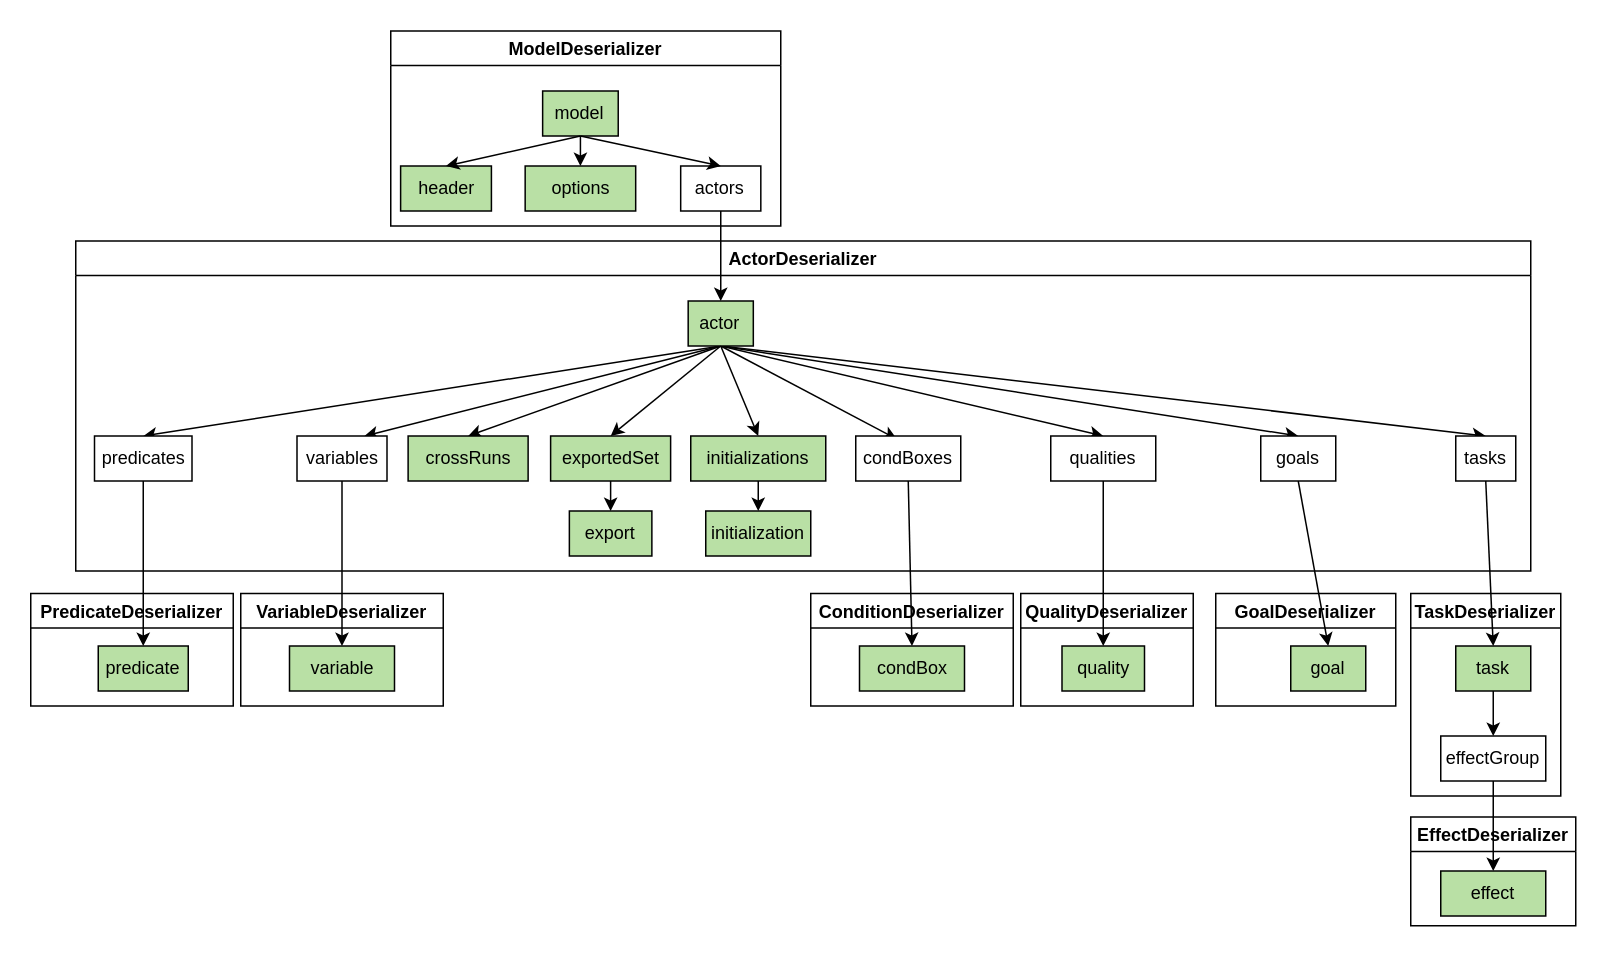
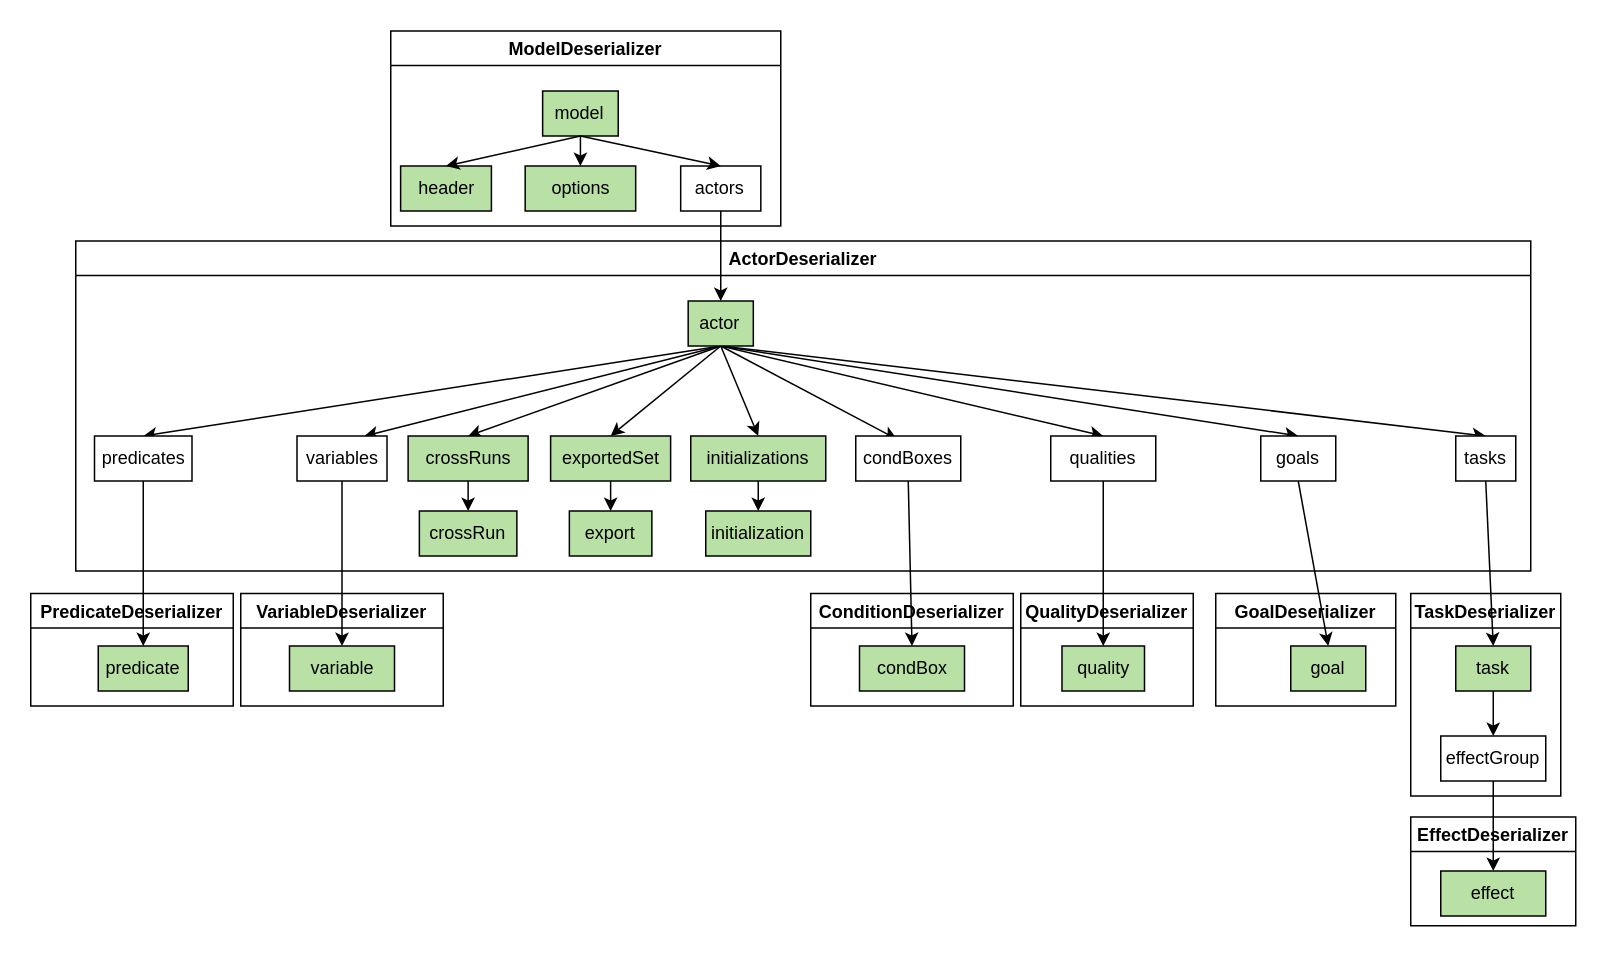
  <mxCell id="0" />
  <mxCell id="1" parent="0" />
  <mxCell id="2" value="" style="endArrow=classic;html=1;rounded=0;exitX=0.5;exitY=1;exitDx=0;exitDy=0;entryX=0.5;entryY=0;entryDx=0;entryDy=0;" edge="1" parent="1" source="11" target="33"><mxGeometry width="50" height="50" relative="1" as="geometry"><mxPoint x="410" y="350" as="sourcePoint" /><mxPoint x="460" y="300" as="targetPoint" /></mxGeometry></mxCell>
  <mxCell id="3" value="" style="endArrow=classic;html=1;rounded=0;exitX=0.5;exitY=1;exitDx=0;exitDy=0;entryX=0.5;entryY=0;entryDx=0;entryDy=0;" edge="1" parent="1" source="32" target="47"><mxGeometry width="50" height="50" relative="1" as="geometry"><mxPoint x="240" y="280" as="sourcePoint" /><mxPoint x="240" y="310" as="targetPoint" /></mxGeometry></mxCell>
  <mxCell id="4" value="" style="endArrow=classic;html=1;rounded=0;exitX=0.5;exitY=1;exitDx=0;exitDy=0;entryX=0.5;entryY=0;entryDx=0;entryDy=0;" edge="1" parent="1" source="31" target="45"><mxGeometry width="50" height="50" relative="1" as="geometry"><mxPoint x="360" y="280" as="sourcePoint" /><mxPoint x="360" y="310" as="targetPoint" /></mxGeometry></mxCell>
  <mxCell id="5" value="" style="endArrow=classic;html=1;rounded=0;entryX=0.5;entryY=0;entryDx=0;entryDy=0;exitX=0.5;exitY=1;exitDx=0;exitDy=0;" edge="1" parent="1" source="39" target="49"><mxGeometry width="50" height="50" relative="1" as="geometry"><mxPoint x="645" y="320" as="sourcePoint" /><mxPoint x="840" y="310" as="targetPoint" /></mxGeometry></mxCell>
  <mxCell id="6" value="" style="endArrow=classic;html=1;rounded=0;exitX=0.5;exitY=1;exitDx=0;exitDy=0;entryX=0.5;entryY=0;entryDx=0;entryDy=0;" edge="1" parent="1" source="41" target="51"><mxGeometry width="50" height="50" relative="1" as="geometry"><mxPoint x="960" y="280" as="sourcePoint" /><mxPoint x="960" y="310" as="targetPoint" /></mxGeometry></mxCell>
  <mxCell id="7" value="" style="endArrow=classic;html=1;rounded=0;exitX=0.5;exitY=1;exitDx=0;exitDy=0;entryX=0.5;entryY=0;entryDx=0;entryDy=0;" edge="1" parent="1" source="42" target="53"><mxGeometry width="50" height="50" relative="1" as="geometry"><mxPoint x="1080" y="280" as="sourcePoint" /><mxPoint x="1080" y="310" as="targetPoint" /></mxGeometry></mxCell>
  <mxCell id="8" value="" style="endArrow=classic;html=1;rounded=0;exitX=0.5;exitY=1;exitDx=0;exitDy=0;entryX=0.5;entryY=0;entryDx=0;entryDy=0;" edge="1" parent="1" source="43" target="55"><mxGeometry width="50" height="50" relative="1" as="geometry"><mxPoint x="1200" y="280" as="sourcePoint" /><mxPoint x="1200" y="310" as="targetPoint" /></mxGeometry></mxCell>
  <mxCell id="9" value="" style="group" connectable="0" vertex="1" parent="1"><mxGeometry x="200" y="20" width="370" height="130" as="geometry" /></mxCell>
  <mxCell id="10" value="ModelDeserializer" style="swimlane;" vertex="1" parent="9"><mxGeometry x="60" width="260" height="130" as="geometry" /></mxCell>
  <mxCell id="11" value="actors" style="rounded=0;whiteSpace=wrap;html=1;" vertex="1" parent="10"><mxGeometry x="193.29" y="90" width="53.42" height="30" as="geometry" /></mxCell>
  <mxCell id="12" value="header" style="rounded=0;whiteSpace=wrap;html=1;fillColor=#B9E0A5;" vertex="1" parent="10"><mxGeometry x="6.58" y="90" width="60.53" height="30" as="geometry" /></mxCell>
  <mxCell id="13" value="options" style="rounded=0;whiteSpace=wrap;html=1;fillColor=#B9E0A5;" vertex="1" parent="10"><mxGeometry x="89.61" y="90" width="73.68" height="30" as="geometry" /></mxCell>
  <mxCell id="14" value="model" style="rounded=0;whiteSpace=wrap;html=1;fillColor=#B9E0A5;" vertex="1" parent="10"><mxGeometry x="101.26" y="40" width="50.39" height="30" as="geometry" /></mxCell>
  <mxCell id="15" value="" style="endArrow=classic;html=1;rounded=0;entryX=0.5;entryY=0;entryDx=0;entryDy=0;exitX=0.5;exitY=1;exitDx=0;exitDy=0;" edge="1" parent="10" source="14" target="12"><mxGeometry width="50" height="50" relative="1" as="geometry"><mxPoint x="204.474" y="320" as="sourcePoint" /><mxPoint x="253.158" y="270" as="targetPoint" /></mxGeometry></mxCell>
  <mxCell id="16" value="" style="endArrow=classic;html=1;rounded=0;exitX=0.5;exitY=1;exitDx=0;exitDy=0;" edge="1" parent="10" source="14" target="13"><mxGeometry width="50" height="50" relative="1" as="geometry"><mxPoint x="268.737" y="110" as="sourcePoint" /><mxPoint x="155.789" y="150" as="targetPoint" /></mxGeometry></mxCell>
  <mxCell id="17" value="" style="endArrow=classic;html=1;rounded=0;exitX=0.5;exitY=1;exitDx=0;exitDy=0;entryX=0.5;entryY=0;entryDx=0;entryDy=0;" edge="1" parent="10" source="14" target="11"><mxGeometry width="50" height="50" relative="1" as="geometry"><mxPoint x="204.474" y="100" as="sourcePoint" /><mxPoint x="193" y="93" as="targetPoint" /></mxGeometry></mxCell>
  <mxCell id="18" value="ActorDeserializer" style="swimlane;fillColor=none;" vertex="1" parent="1"><mxGeometry x="50" y="160" width="970" height="220" as="geometry" /></mxCell>
  <mxCell id="19" value="" style="endArrow=classic;html=1;rounded=0;exitX=0.5;exitY=1;exitDx=0;exitDy=0;entryX=0.5;entryY=0;entryDx=0;entryDy=0;" edge="1" parent="18" source="40" target="38"><mxGeometry width="50" height="50" relative="1" as="geometry"><mxPoint x="700" y="120" as="sourcePoint" /><mxPoint x="700" y="150" as="targetPoint" /></mxGeometry></mxCell>
  <mxCell id="20" value="" style="endArrow=classic;html=1;rounded=0;exitX=0.5;exitY=1;exitDx=0;exitDy=0;entryX=0.5;entryY=0;entryDx=0;entryDy=0;" edge="1" parent="18" source="33" target="32"><mxGeometry width="50" height="50" relative="1" as="geometry"><mxPoint x="530" y="70" as="sourcePoint" /><mxPoint x="530" y="100" as="targetPoint" /></mxGeometry></mxCell>
  <mxCell id="21" value="" style="endArrow=classic;html=1;rounded=0;exitX=0.5;exitY=1;exitDx=0;exitDy=0;entryX=0.75;entryY=0;entryDx=0;entryDy=0;" edge="1" parent="18" source="33" target="31"><mxGeometry width="50" height="50" relative="1" as="geometry"><mxPoint x="640" y="110" as="sourcePoint" /><mxPoint x="340" y="140" as="targetPoint" /></mxGeometry></mxCell>
  <mxCell id="22" value="" style="endArrow=classic;html=1;rounded=0;exitX=0.5;exitY=1;exitDx=0;exitDy=0;entryX=0.5;entryY=0;entryDx=0;entryDy=0;" edge="1" parent="18" source="33" target="40"><mxGeometry width="50" height="50" relative="1" as="geometry"><mxPoint x="573" y="120" as="sourcePoint" /><mxPoint x="500" y="180" as="targetPoint" /></mxGeometry></mxCell>
  <mxCell id="23" value="" style="endArrow=classic;html=1;rounded=0;exitX=0.5;exitY=1;exitDx=0;exitDy=0;entryX=0.391;entryY=0.067;entryDx=0;entryDy=0;entryPerimeter=0;" edge="1" parent="18" source="33" target="39"><mxGeometry width="50" height="50" relative="1" as="geometry"><mxPoint x="590" y="110" as="sourcePoint" /><mxPoint x="637" y="170" as="targetPoint" /></mxGeometry></mxCell>
  <mxCell id="24" value="" style="endArrow=classic;html=1;rounded=0;entryX=0.5;entryY=0;entryDx=0;entryDy=0;exitX=0.5;exitY=1;exitDx=0;exitDy=0;" edge="1" parent="18" source="33" target="42"><mxGeometry width="50" height="50" relative="1" as="geometry"><mxPoint x="640" y="90" as="sourcePoint" /><mxPoint x="925" y="150" as="targetPoint" /></mxGeometry></mxCell>
  <mxCell id="25" value="" style="endArrow=classic;html=1;rounded=0;entryX=0.5;entryY=0;entryDx=0;entryDy=0;exitX=0.5;exitY=1;exitDx=0;exitDy=0;" edge="1" parent="18" source="33" target="41"><mxGeometry width="50" height="50" relative="1" as="geometry"><mxPoint x="500" y="70" as="sourcePoint" /><mxPoint x="815" y="162" as="targetPoint" /></mxGeometry></mxCell>
  <mxCell id="26" value="" style="endArrow=classic;html=1;rounded=0;entryX=0.5;entryY=0;entryDx=0;entryDy=0;exitX=0.5;exitY=1;exitDx=0;exitDy=0;" edge="1" parent="18" source="33" target="43"><mxGeometry width="50" height="50" relative="1" as="geometry"><mxPoint x="910" y="120" as="sourcePoint" /><mxPoint x="1317" y="180" as="targetPoint" /></mxGeometry></mxCell>
+ <mxCell id="27" value="" style="endArrow=classic;html=1;rounded=0;exitX=0.5;exitY=1;exitDx=0;exitDy=0;entryX=0.5;entryY=0;entryDx=0;entryDy=0;" edge="1" parent="18" source="29" target="30"><mxGeometry width="50" height="50" relative="1" as="geometry"><mxPoint x="460" y="120" as="sourcePoint" /><mxPoint x="460" y="150" as="targetPoint" /></mxGeometry></mxCell>
  <mxCell id="28" value="" style="endArrow=classic;html=1;rounded=0;exitX=0.5;exitY=1;exitDx=0;exitDy=0;entryX=0.5;entryY=0;entryDx=0;entryDy=0;" edge="1" parent="18" source="33" target="29"><mxGeometry width="50" height="50" relative="1" as="geometry"><mxPoint x="645" y="90" as="sourcePoint" /><mxPoint x="430" y="120" as="targetPoint" /></mxGeometry></mxCell>
  <mxCell id="29" value="crossRuns" style="rounded=0;whiteSpace=wrap;html=1;fillColor=#B9E0A5;" vertex="1" parent="18"><mxGeometry x="221.58" y="130" width="80" height="30" as="geometry" /></mxCell>
+ <mxCell id="30" value="crossRun" style="rounded=0;whiteSpace=wrap;html=1;fillColor=#B9E0A5;" vertex="1" parent="18"><mxGeometry x="229.08" y="180" width="65" height="30" as="geometry" /></mxCell>
  <mxCell id="31" value="variables" style="rounded=0;whiteSpace=wrap;html=1;" vertex="1" parent="18"><mxGeometry x="147.5" y="130" width="60" height="30" as="geometry" /></mxCell>
  <mxCell id="32" value="predicates" style="rounded=0;whiteSpace=wrap;html=1;" vertex="1" parent="18"><mxGeometry x="12.5" y="130" width="65" height="30" as="geometry" /></mxCell>
  <mxCell id="33" value="actor" style="rounded=0;whiteSpace=wrap;html=1;fillColor=#B9E0A5;" vertex="1" parent="18"><mxGeometry x="408.29" y="40" width="43.42" height="30" as="geometry" /></mxCell>
  <mxCell id="34" value="exportedSet" style="rounded=0;whiteSpace=wrap;html=1;fillColor=#B9E0A5;" vertex="1" parent="18"><mxGeometry x="316.58" y="130" width="80" height="30" as="geometry" /></mxCell>
  <mxCell id="35" value="" style="endArrow=classic;html=1;rounded=0;exitX=0.5;exitY=1;exitDx=0;exitDy=0;entryX=0.5;entryY=0;entryDx=0;entryDy=0;" edge="1" parent="18" source="34" target="37"><mxGeometry width="50" height="50" relative="1" as="geometry"><mxPoint x="580" y="120" as="sourcePoint" /><mxPoint x="580" y="150" as="targetPoint" /></mxGeometry></mxCell>
  <mxCell id="36" value="" style="endArrow=classic;html=1;rounded=0;exitX=0.5;exitY=1;exitDx=0;exitDy=0;entryX=0.5;entryY=0;entryDx=0;entryDy=0;" edge="1" parent="18" source="33" target="34"><mxGeometry width="50" height="50" relative="1" as="geometry"><mxPoint x="660" y="110" as="sourcePoint" /><mxPoint x="530" y="140" as="targetPoint" /></mxGeometry></mxCell>
  <mxCell id="37" value="export" style="rounded=0;whiteSpace=wrap;html=1;fillColor=#B9E0A5;" vertex="1" parent="18"><mxGeometry x="329.08" y="180" width="55" height="30" as="geometry" /></mxCell>
  <mxCell id="38" value="initialization" style="rounded=0;whiteSpace=wrap;html=1;fillColor=#B9E0A5;" vertex="1" parent="18"><mxGeometry x="420" y="180" width="70" height="30" as="geometry" /></mxCell>
  <mxCell id="39" value="condBoxes" style="rounded=0;whiteSpace=wrap;html=1;" vertex="1" parent="18"><mxGeometry x="520" y="130" width="70" height="30" as="geometry" /></mxCell>
  <mxCell id="40" value="initializations" style="rounded=0;whiteSpace=wrap;html=1;fillColor=#B9E0A5;" vertex="1" parent="18"><mxGeometry x="410" y="130" width="90" height="30" as="geometry" /></mxCell>
  <mxCell id="41" value="qualities" style="rounded=0;whiteSpace=wrap;html=1;" vertex="1" parent="18"><mxGeometry x="650" y="130" width="70" height="30" as="geometry" /></mxCell>
  <mxCell id="42" value="goals" style="rounded=0;whiteSpace=wrap;html=1;" vertex="1" parent="18"><mxGeometry x="790" y="130" width="50" height="30" as="geometry" /></mxCell>
  <mxCell id="43" value="tasks" style="rounded=0;whiteSpace=wrap;html=1;" vertex="1" parent="18"><mxGeometry x="920" y="130" width="40" height="30" as="geometry" /></mxCell>
  <mxCell id="44" value="VariableDeserializer" style="swimlane;fillColor=none;" vertex="1" parent="1"><mxGeometry x="160" y="395" width="135" height="75" as="geometry" /></mxCell>
  <mxCell id="45" value="variable" style="rounded=0;whiteSpace=wrap;html=1;fillColor=#B9E0A5;" vertex="1" parent="44"><mxGeometry x="32.5" y="35" width="70" height="30" as="geometry" /></mxCell>
  <mxCell id="46" value="PredicateDeserializer" style="swimlane;fillColor=none;" vertex="1" parent="1"><mxGeometry x="20" y="395" width="135" height="75" as="geometry" /></mxCell>
  <mxCell id="47" value="predicate" style="rounded=0;whiteSpace=wrap;html=1;fillColor=#B9E0A5;" vertex="1" parent="46"><mxGeometry x="45" y="35" width="60" height="30" as="geometry" /></mxCell>
  <mxCell id="48" value="ConditionDeserializer" style="swimlane;fillColor=none;container=0;" vertex="1" parent="1"><mxGeometry x="540" y="395" width="135" height="75" as="geometry" /></mxCell>
  <mxCell id="49" value="condBox" style="rounded=0;whiteSpace=wrap;html=1;fillColor=#B9E0A5;" vertex="1" parent="48"><mxGeometry x="32.5" y="35" width="70" height="30" as="geometry" /></mxCell>
  <mxCell id="50" value="QualityDeserializer" style="swimlane;fillColor=none;" vertex="1" parent="1"><mxGeometry x="680" y="395" width="115" height="75" as="geometry" /></mxCell>
  <mxCell id="51" value="quality" style="rounded=0;whiteSpace=wrap;html=1;fillColor=#B9E0A5;" vertex="1" parent="50"><mxGeometry x="27.5" y="35" width="55" height="30" as="geometry" /></mxCell>
  <mxCell id="52" value="GoalDeserializer" style="swimlane;fillColor=none;" vertex="1" parent="1"><mxGeometry x="810" y="395" width="120" height="75" as="geometry" /></mxCell>
  <mxCell id="53" value="goal" style="rounded=0;whiteSpace=wrap;html=1;fillColor=#B9E0A5;" vertex="1" parent="52"><mxGeometry x="50" y="35" width="50" height="30" as="geometry" /></mxCell>
  <mxCell id="54" value="TaskDeserializer" style="swimlane;fillColor=none;startSize=23;" vertex="1" parent="1"><mxGeometry x="940" y="395" width="100" height="135" as="geometry" /></mxCell>
  <mxCell id="55" value="task" style="rounded=0;whiteSpace=wrap;html=1;fillColor=#B9E0A5;" vertex="1" parent="54"><mxGeometry x="30" y="35" width="50" height="30" as="geometry" /></mxCell>
  <mxCell id="56" value="effectGroup" style="rounded=0;whiteSpace=wrap;html=1;" vertex="1" parent="54"><mxGeometry x="20" y="95" width="70" height="30" as="geometry" /></mxCell>
  <mxCell id="57" value="" style="endArrow=classic;html=1;rounded=0;exitX=0.5;exitY=1;exitDx=0;exitDy=0;" edge="1" parent="54" source="55" target="56"><mxGeometry width="50" height="50" relative="1" as="geometry"><mxPoint x="-290" y="175" as="sourcePoint" /><mxPoint x="-240" y="125" as="targetPoint" /></mxGeometry></mxCell>
  <mxCell id="58" value="" style="endArrow=classic;html=1;rounded=0;exitX=0.5;exitY=1;exitDx=0;exitDy=0;entryX=0.5;entryY=0;entryDx=0;entryDy=0;" edge="1" parent="1" source="56" target="60"><mxGeometry width="50" height="50" relative="1" as="geometry"><mxPoint x="1060" y="500" as="sourcePoint" /><mxPoint x="1060" y="530" as="targetPoint" /></mxGeometry></mxCell>
  <mxCell id="59" value="EffectDeserializer" style="swimlane;fillColor=none;" vertex="1" parent="1"><mxGeometry x="940" y="544" width="110" height="72.5" as="geometry" /></mxCell>
  <mxCell id="60" value="effect" style="rounded=0;whiteSpace=wrap;html=1;fillColor=#B9E0A5;" vertex="1" parent="59"><mxGeometry x="20" y="36" width="70" height="30" as="geometry" /></mxCell>
